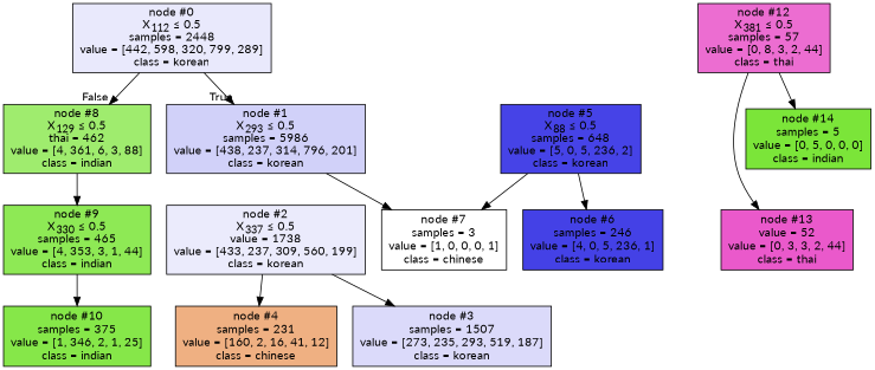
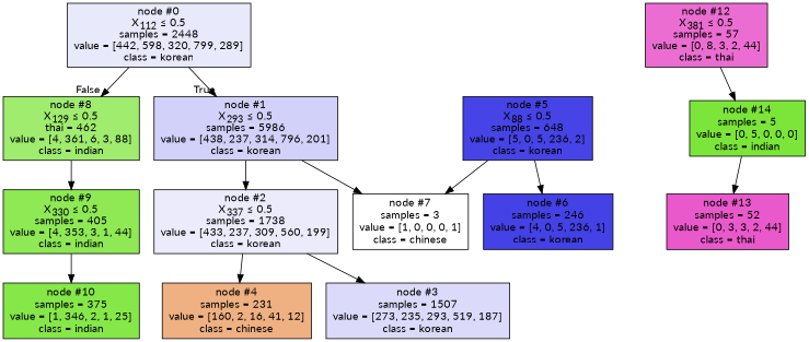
  digraph {
    fontname=Lato
    node [color=black fontname=Lato shape=box style=filled]
    edge [fontname=Lato]
    n1 [fillcolor="#3c39e51c" label=<node &#35;0<br/>X<SUB>112</SUB> &le; 0.5<br/>samples = 2448<br/>value = [442, 598, 320, 799, 289]<br/>class = korean>]
    n2 [fillcolor="#3c39e53b" label=<node &#35;1<br/>X<SUB>293</SUB> &le; 0.5<br/>samples = 5986<br/>value = [438, 237, 314, 796, 201]<br/>class = korean>]
    n3 [fillcolor="#7be539ba" label=<node &#35;8<br/>X<SUB>129</SUB> &le; 0.5<br/>thai = 462<br/>value = [4, 361, 6, 3, 88]<br/>class = indian>]
-   n4 [fillcolor="#3c39e519" label=<node &#35;2<br/>X<SUB>337</SUB> &le; 0.5<br/>value = 1738<br/>value = [433, 237, 309, 560, 199]<br/>class = korean>]
+   n4 [fillcolor="#3c39e519" label=<node &#35;2<br/>X<SUB>337</SUB> &le; 0.5<br/>samples = 1738<br/>value = [433, 237, 309, 560, 199]<br/>class = korean>]
    n5 [fillcolor="#e5813900" label=<node &#35;7<br/>samples = 3<br/>value = [1, 0, 0, 0, 1]<br/>class = chinese>]
-   n6 [fillcolor="#7be539da" label=<node &#35;9<br/>X<SUB>330</SUB> &le; 0.5<br/>samples = 465<br/>value = [4, 353, 3, 1, 44]<br/>class = indian>]
+   n6 [fillcolor="#7be539da" label=<node &#35;9<br/>X<SUB>330</SUB> &le; 0.5<br/>samples = 405<br/>value = [4, 353, 3, 1, 44]<br/>class = indian>]
    n7 [fillcolor="#3c39e52f" label=<node &#35;3<br/>samples = 1507<br/>value = [273, 235, 293, 519, 187]<br/>class = korean>]
    n8 [fillcolor="#e58139a0" label=<node &#35;4<br/>samples = 231<br/>value = [160, 2, 16, 41, 12]<br/>class = chinese>]
    n9 [fillcolor="#3c39e5f2" label=<node &#35;5<br/>X<SUB>88</SUB> &le; 0.5<br/>samples = 648<br/>value = [5, 0, 5, 236, 2]<br/>class = korean>]
    n10 [fillcolor="#3c39e5f4" label=<node &#35;6<br/>samples = 246<br/>value = [4, 0, 5, 236, 1]<br/>class = korean>]
    n11 [fillcolor="#7be539ea" label=<node &#35;10<br/>samples = 375<br/>value = [1, 346, 2, 1, 25]<br/>class = indian>]
    n12 [fillcolor="#e539c0bb" label=<node &#35;12<br/>X<SUB>381</SUB> &le; 0.5<br/>samples = 57<br/>value = [0, 8, 3, 2, 44]<br/>class = thai>]
-   n13 [fillcolor="#e539c0d5" label=<node &#35;13<br/>value = 52<br/>value = [0, 3, 3, 2, 44]<br/>class = thai>]
+   n13 [fillcolor="#e539c0d5" label=<node &#35;13<br/>samples = 52<br/>value = [0, 3, 3, 2, 44]<br/>class = thai>]
    n14 [fillcolor="#7be539ff" label=<node &#35;14<br/>samples = 5<br/>value = [0, 5, 0, 0, 0]<br/>class = indian>]
    n1 -> n2 [headlabel=True labelangle=45 labeldistance=2.5]
    n1 -> n3 [headlabel=False labelangle=-45 labeldistance=2.5]
+   n2 -> n4
    n2 -> n5
    n3 -> n6
    n4 -> n7
    n4 -> n8
    n6 -> n11
    n9 -> n5
    n9 -> n10
-   n12 -> n13
+   n14 -> n13
    n12 -> n14
  }
